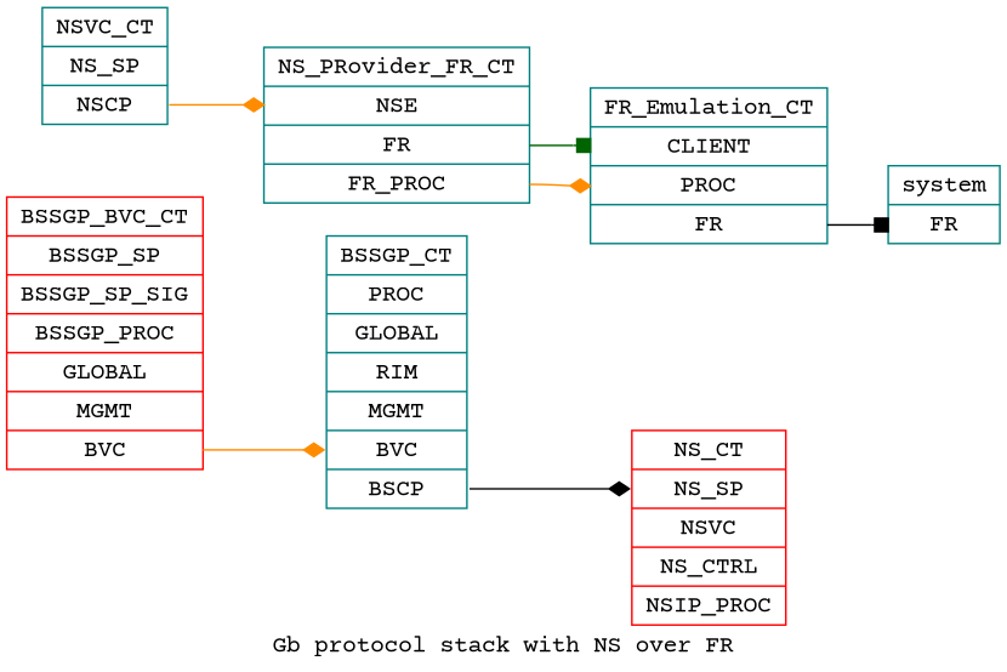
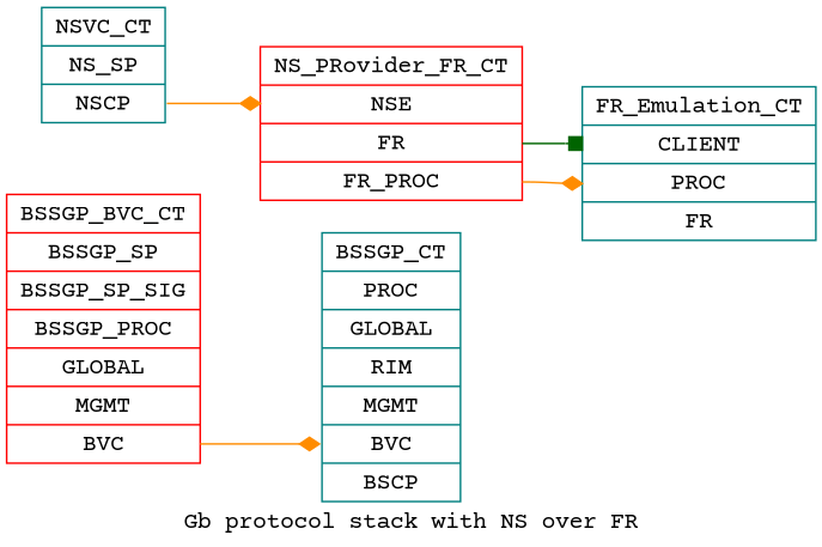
  digraph {
    fontname="Courier Prime"
    label="Gb protocol stack with NS over FR"
    rankdir=LR
    node [color=teal fontname="Courier Prime" shape=record]
    edge [arrowhead=diamond color=darkorange fontname="Courier Prime" tailport=FR]
    n1 [color=red label="<f0> BSSGP_BVC_CT | <BSSGP_SP> BSSGP_SP | <BSSGP_SP_SIG> BSSGP_SP_SIG | <BSSGP_PROC> BSSGP_PROC | <GLOBAL> GLOBAL | <MGMT> MGMT | <BVC> BVC"]
    n2 [label="<f0> BSSGP_CT | <PROC> PROC | <GLOBAL> GLOBAL | <RIM> RIM | <MGMT> MGMT | <BVC> BVC | <BSCP> BSCP"]
-   n3 [color=red label="<f0> NS_CT | <NS_SP> NS_SP | <NSVC> NSVC | <NS_CTRL> NS_CTRL | <NSIP_PROC> NSIP_PROC"]
    n4 [label="<f0> NSVC_CT | <NS_SP> NS_SP | <NSCP> NSCP"]
-   n5 [label="<f0> NS_PRovider_FR_CT | <NSE> NSE | <FR> FR | <FR_PROC> FR_PROC"]
+   n5 [color=red label="<f0> NS_PRovider_FR_CT | <NSE> NSE | <FR> FR | <FR_PROC> FR_PROC"]
    n6 [label="<f0> FR_Emulation_CT | <CLIENT> CLIENT | <PROC> PROC | <FR> FR"]
-   n7 [label="<f0> system | <FR> FR"]
    n1 -> n2 [headport=BVC tailport=BVC]
-   n2 -> n3 [color=black headport=NS_SP tailport=BSCP]
    n4 -> n5 [headport=NSE tailport=NSCP]
    n5 -> n6 [arrowhead=box color=darkgreen headport=CLIENT]
    n5 -> n6 [headport=PROC tailport=FR_PROC]
-   n6 -> n7 [arrowhead=box color=black headport=FR]
  }
